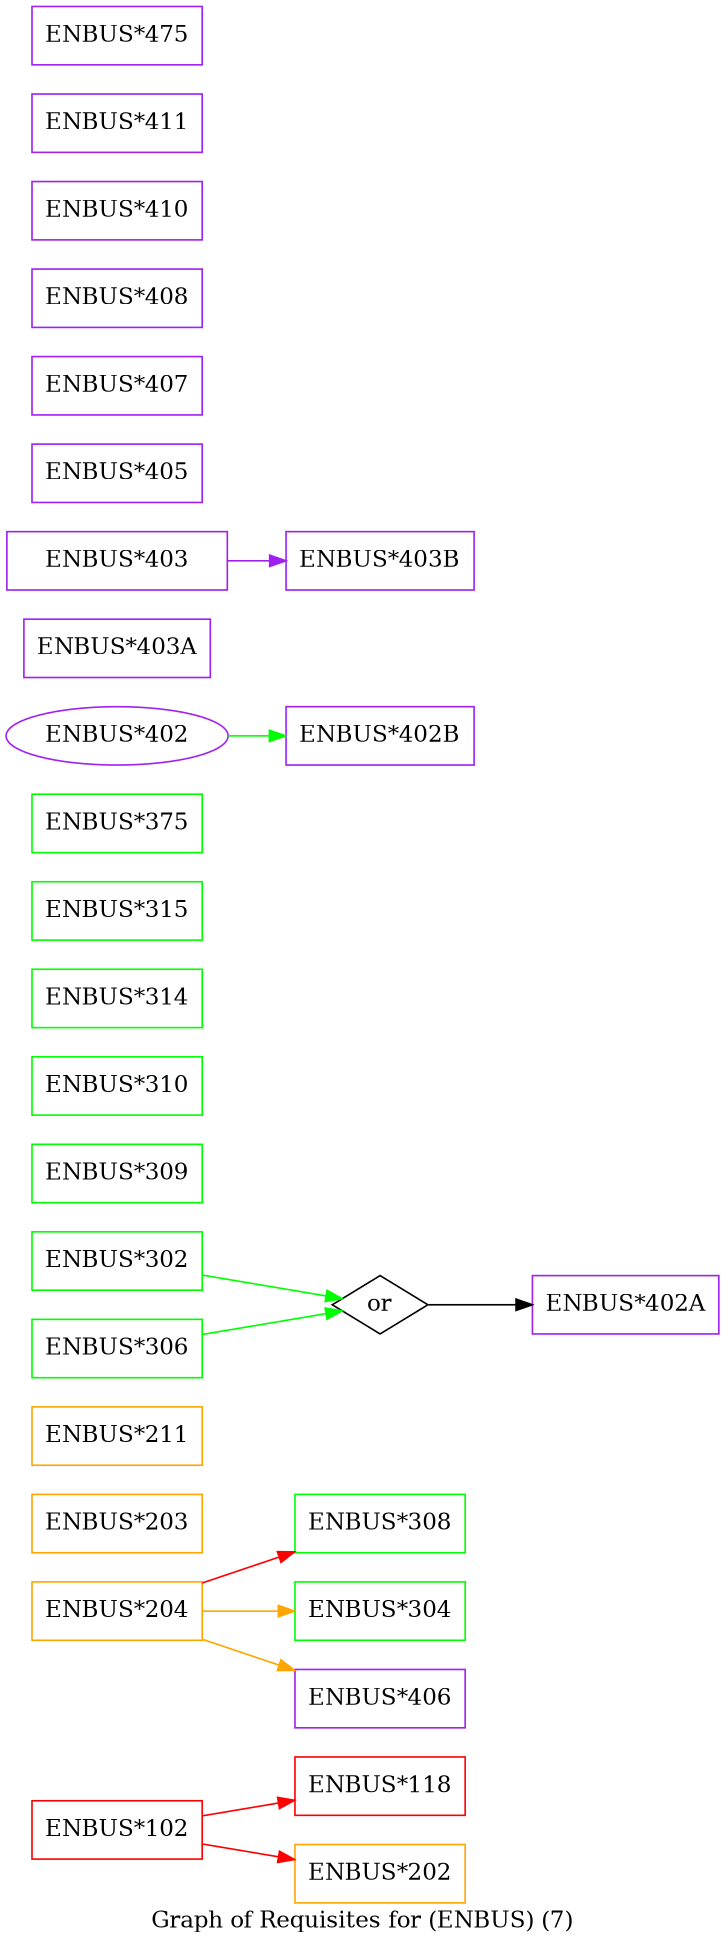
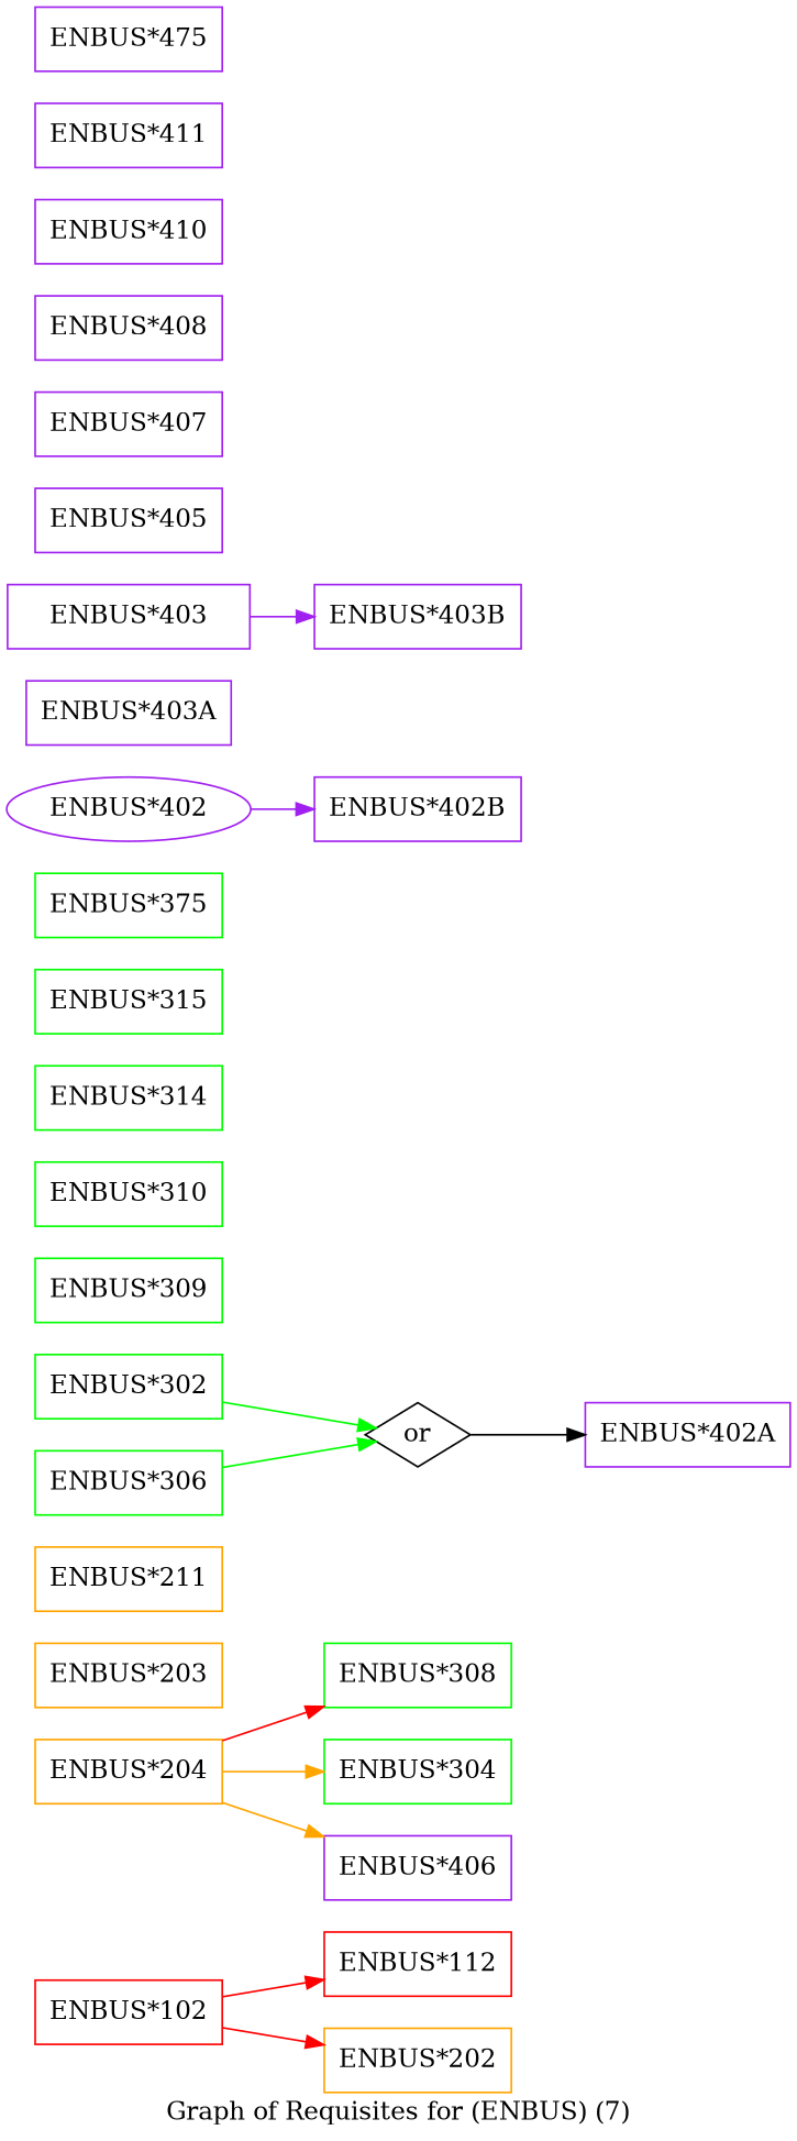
  strict digraph {
    label="Graph of Requisites for (ENBUS) (7)"
    rankdir=LR
    node [color=purple shape=box]
    edge [color=red]
    "ENBUS*102" [color=red height=0.5 width=1.4583]
-   "ENBUS*112" [color=red height=0.5 width=1.4583 label="ENBUS*118"]
+   "ENBUS*112" [color=red height=0.5 width=1.4583]
    "ENBUS*202" [color=orange height=0.5 width=1.4583]
    "ENBUS*204" [color=orange height=0.5 width=1.4583]
    "ENBUS*308" [color=green height=0.5 width=1.4583]
    "ENBUS*304" [color=green height=0.5 width=1.4583]
    "ENBUS*406" [height=0.5 width=1.4583]
    "ENBUS*203" [color=orange height=0.5 width=1.4583]
    "ENBUS*211" [color=orange height=0.5 width=1.4583]
    "ENBUS*302" [color=green height=0.5 width=1.4583]
    n11 [height=0.5 label=or shape=diamond width=0.81703 color=""]
    "ENBUS*402A" [height=0.5 width=1.5972]
    "ENBUS*306" [color=green height=0.5 width=1.4583]
    "ENBUS*309" [color=green height=0.5 width=1.4583]
    "ENBUS*310" [color=green height=0.5 width=1.4583]
    "ENBUS*314" [color=green height=0.5 width=1.4583]
    "ENBUS*315" [color=green height=0.5 width=1.4583]
    "ENBUS*375" [color=green height=0.5 width=1.4583]
    "ENBUS*402B" [height=0.5 width=1.6111]
    "ENBUS*402" [height=0.5 width=1.8957 shape=""]
    "ENBUS*403A" [height=0.5 width=1.5972]
    "ENBUS*403B" [height=0.5 width=1.6111]
    "ENBUS*403" [height=0.5 width=1.8957]
    "ENBUS*405" [height=0.5 width=1.4583]
    "ENBUS*407" [height=0.5 width=1.4583]
    "ENBUS*408" [height=0.5 width=1.4583]
    "ENBUS*410" [height=0.5 width=1.4583]
    "ENBUS*411" [height=0.5 width=1.4583]
    "ENBUS*475" [height=0.5 width=1.4583]
    "ENBUS*102" -> "ENBUS*112"
    "ENBUS*102" -> "ENBUS*202"
    "ENBUS*204" -> "ENBUS*308"
    "ENBUS*204" -> "ENBUS*304" [color=orange]
    "ENBUS*204" -> "ENBUS*406" [color=orange]
    "ENBUS*302" -> n11 [color=green]
    n11 -> "ENBUS*402A" [color=""]
    "ENBUS*306" -> n11 [color=green]
-   "ENBUS*402" -> "ENBUS*402B" [color=green]
+   "ENBUS*402" -> "ENBUS*402B" [color=purple]
    "ENBUS*403" -> "ENBUS*403B" [color=purple]
  }
